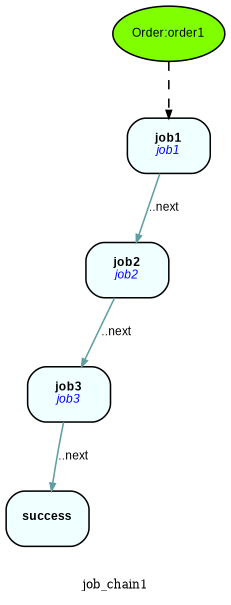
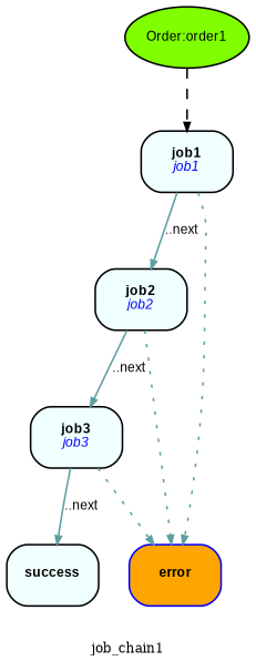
  digraph {
    fontsize=8
    label=job_chain1
    rankdir=TB
    node [fillcolor=azure fontname=Arial fontsize=8 shape=box style="rounded,filled"]
    edge [arrowsize=0.5 color=cadetblue constraint=true fontname=Arial fontsize=8.0]
    n1 [fillcolor=chartreuse label=<Order:order1<br/>> shape=ellipse]
    n2 [label=<<b>job1</b><br/><i><font point-size="8" color="blue" >job1</font></i><br/>>]
    n3 [label=<<b>job2</b><br/><i><font point-size="8" color="blue" >job2</font></i><br/>>]
+   n4 [color=blue fillcolor=orange label=<<b>error</b>>]
    n5 [label=<<b>job3</b><br/><i><font point-size="8" color="blue" >job3</font></i><br/>>]
    n6 [label=<<b>success</b><br/>>]
    n1 -> n2 [color=black style=dashed]
    n2 -> n3 [label="..next" constraint=""]
+   n2 -> n4 [style=dotted]
+   n3 -> n4 [style=dotted]
    n3 -> n5 [label="..next" constraint=""]
+   n5 -> n4 [style=dotted]
    n5 -> n6 [label="..next" constraint=""]
  }
